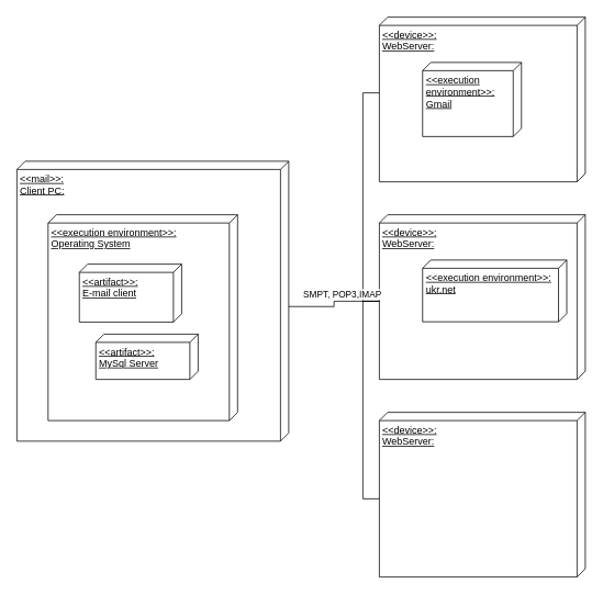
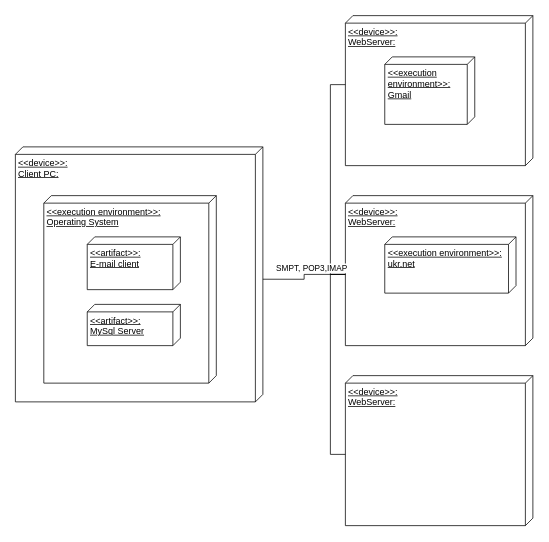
  <mxCell id="0" />
  <mxCell id="1" parent="0" />
  <mxCell id="2" value="" style="group" parent="1" vertex="1" connectable="0"><mxGeometry x="20" y="195" width="330" height="350" as="geometry" /></mxCell>
- <mxCell id="3" value="&lt;div&gt;&amp;lt;&amp;lt;mail&amp;gt;&amp;gt;:&lt;/div&gt;&lt;div&gt;Client PC:&lt;/div&gt;" style="verticalAlign=top;align=left;spacingTop=8;spacingLeft=2;spacingRight=12;shape=cube;size=10;direction=south;fontStyle=4;html=1;whiteSpace=wrap;" parent="2" vertex="1"><mxGeometry width="330" height="340" as="geometry" /></mxCell>
+ <mxCell id="3" value="&lt;div&gt;&amp;lt;&amp;lt;device&amp;gt;&amp;gt;:&lt;/div&gt;&lt;div&gt;Client PC:&lt;/div&gt;" style="verticalAlign=top;align=left;spacingTop=8;spacingLeft=2;spacingRight=12;shape=cube;size=10;direction=south;fontStyle=4;html=1;whiteSpace=wrap;" parent="2" vertex="1"><mxGeometry width="330" height="340" as="geometry" /></mxCell>
  <mxCell id="4" value="&lt;div&gt;&amp;lt;&amp;lt;execution environment&amp;gt;&amp;gt;:&lt;/div&gt;&lt;div&gt;Operating System&lt;/div&gt;" style="verticalAlign=top;align=left;spacingTop=8;spacingLeft=2;spacingRight=12;shape=cube;size=10;direction=south;fontStyle=4;html=1;whiteSpace=wrap;" vertex="1" parent="2"><mxGeometry x="37.9" y="65" width="230.0" height="250.0" as="geometry" /></mxCell>
- <mxCell id="5" value="&lt;div&gt;&amp;lt;&amp;lt;artifact&amp;gt;&amp;gt;:&lt;/div&gt;&lt;div&gt;E-mail client&lt;/div&gt;" style="verticalAlign=top;align=left;spacingTop=8;spacingLeft=2;spacingRight=12;shape=cube;size=10;direction=south;fontStyle=4;html=1;whiteSpace=wrap;" parent="2" vertex="1"><mxGeometry x="75.81" y="125" width="124.19" height="70.38" as="geometry" /></mxCell>
+ <mxCell id="5" value="&lt;div&gt;&amp;lt;&amp;lt;artifact&amp;gt;&amp;gt;:&lt;/div&gt;&lt;div&gt;E-mail client&lt;/div&gt;" style="verticalAlign=top;align=left;spacingTop=8;spacingLeft=2;spacingRight=12;shape=cube;size=10;direction=south;fontStyle=4;html=1;whiteSpace=wrap;" parent="2" vertex="1"><mxGeometry x="95.81" y="120" width="124.19" height="70.38" as="geometry" /></mxCell>
  <mxCell id="6" value="&lt;div&gt;&amp;lt;&amp;lt;artifact&amp;gt;&amp;gt;:&lt;/div&gt;&lt;div&gt;MySql Server&lt;/div&gt;" style="verticalAlign=top;align=left;spacingTop=8;spacingLeft=2;spacingRight=12;shape=cube;size=10;direction=south;fontStyle=4;html=1;whiteSpace=wrap;" vertex="1" parent="2"><mxGeometry x="95.81" y="210" width="124.19" height="55" as="geometry" /></mxCell>
  <mxCell id="7" value="" style="group" parent="1" vertex="1" connectable="0"><mxGeometry x="460" y="20" width="250" height="200" as="geometry" /></mxCell>
  <mxCell id="8" value="&lt;div&gt;&amp;lt;&amp;lt;device&amp;gt;&amp;gt;:&lt;/div&gt;&lt;div&gt;WebServer:&lt;/div&gt;" style="verticalAlign=top;align=left;spacingTop=8;spacingLeft=2;spacingRight=12;shape=cube;size=10;direction=south;fontStyle=4;html=1;whiteSpace=wrap;" parent="7" vertex="1"><mxGeometry width="250" height="200" as="geometry" /></mxCell>
  <mxCell id="9" value="&lt;div&gt;&amp;lt;&amp;lt;execution environment&amp;gt;&amp;gt;:&lt;/div&gt;&lt;div&gt;Gmail&lt;/div&gt;" style="verticalAlign=top;align=left;spacingTop=8;spacingLeft=2;spacingRight=12;shape=cube;size=10;direction=south;fontStyle=4;html=1;whiteSpace=wrap;" parent="7" vertex="1"><mxGeometry x="52.5" y="55" width="120" height="90" as="geometry" /></mxCell>
  <mxCell id="10" value="" style="group" parent="1" vertex="1" connectable="0"><mxGeometry x="460" y="260" width="250" height="200" as="geometry" /></mxCell>
  <mxCell id="11" value="&lt;div&gt;&amp;lt;&amp;lt;device&amp;gt;&amp;gt;:&lt;/div&gt;&lt;div&gt;WebServer:&lt;/div&gt;" style="verticalAlign=top;align=left;spacingTop=8;spacingLeft=2;spacingRight=12;shape=cube;size=10;direction=south;fontStyle=4;html=1;whiteSpace=wrap;" parent="10" vertex="1"><mxGeometry width="250" height="200" as="geometry" /></mxCell>
  <mxCell id="12" value="&lt;div&gt;&amp;lt;&amp;lt;execution environment&amp;gt;&amp;gt;:&lt;/div&gt;&lt;div&gt;ukr.net&lt;/div&gt;" style="verticalAlign=top;align=left;spacingTop=8;spacingLeft=2;spacingRight=12;shape=cube;size=10;direction=south;fontStyle=4;html=1;whiteSpace=wrap;" parent="10" vertex="1"><mxGeometry x="52.5" y="55" width="175" height="75" as="geometry" /></mxCell>
  <mxCell id="13" value="" style="group" parent="1" vertex="1" connectable="0"><mxGeometry x="460" y="500" width="250" height="200" as="geometry" /></mxCell>
  <mxCell id="14" value="&lt;div&gt;&amp;lt;&amp;lt;device&amp;gt;&amp;gt;:&lt;/div&gt;&lt;div&gt;WebServer:&lt;/div&gt;" style="verticalAlign=top;align=left;spacingTop=8;spacingLeft=2;spacingRight=12;shape=cube;size=10;direction=south;fontStyle=4;html=1;whiteSpace=wrap;" parent="13" vertex="1"><mxGeometry width="250" height="200" as="geometry" /></mxCell>
  <mxCell id="15" style="edgeStyle=orthogonalEdgeStyle;rounded=0;orthogonalLoop=1;jettySize=auto;html=1;exitX=0;exitY=0;exitDx=105;exitDy=250;exitPerimeter=0;entryX=0.46;entryY=1;entryDx=0;entryDy=0;entryPerimeter=0;endArrow=none;endFill=0;" parent="1" source="11" target="8" edge="1"><mxGeometry relative="1" as="geometry" /></mxCell>
  <mxCell id="16" style="edgeStyle=orthogonalEdgeStyle;rounded=0;orthogonalLoop=1;jettySize=auto;html=1;exitX=0;exitY=0;exitDx=105;exitDy=250;exitPerimeter=0;entryX=0;entryY=0;entryDx=105;entryDy=250;entryPerimeter=0;endArrow=none;endFill=0;" parent="1" source="11" target="14" edge="1"><mxGeometry relative="1" as="geometry" /></mxCell>
  <mxCell id="17" style="edgeStyle=orthogonalEdgeStyle;rounded=0;orthogonalLoop=1;jettySize=auto;html=1;exitX=0;exitY=0;exitDx=105;exitDy=250;exitPerimeter=0;entryX=0.519;entryY=0;entryDx=0;entryDy=0;entryPerimeter=0;endArrow=none;endFill=0;" parent="1" source="11" target="3" edge="1"><mxGeometry relative="1" as="geometry" /></mxCell>
  <mxCell id="18" value="SMPT, POP3,IMAP" style="edgeLabel;html=1;align=center;verticalAlign=middle;resizable=0;points=[];" parent="17" vertex="1" connectable="0"><mxGeometry x="0.543" relative="1" as="geometry"><mxPoint x="38" y="-15" as="offset" /></mxGeometry></mxCell>
